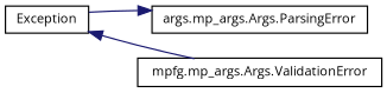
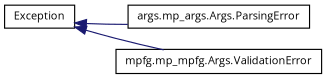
  digraph {
    fontname="Open Sans"
    rankdir=LR
    node [color=black fillcolor=white fontname="Open Sans" fontsize=10 shape=record style=filled]
    edge [color=midnightblue dir=back fontname="Open Sans" fontsize=10 labelfontname=Helvetica labelfontsize=10 style=solid]
    n1 [height=0.2 label=Exception width=0.4]
    n2 [height=0.2 label="args.mp_args.Args.ParsingError" width=0.4]
-   n3 [height=0.2 label="mpfg.mp_args.Args.ValidationError" width=0.4]
-   n2 -> n1
+   n3 [height=0.2 label="mpfg.mp_mpfg.Args.ValidationError" width=0.4]
+   n1 -> n2
    n1 -> n3
  }
